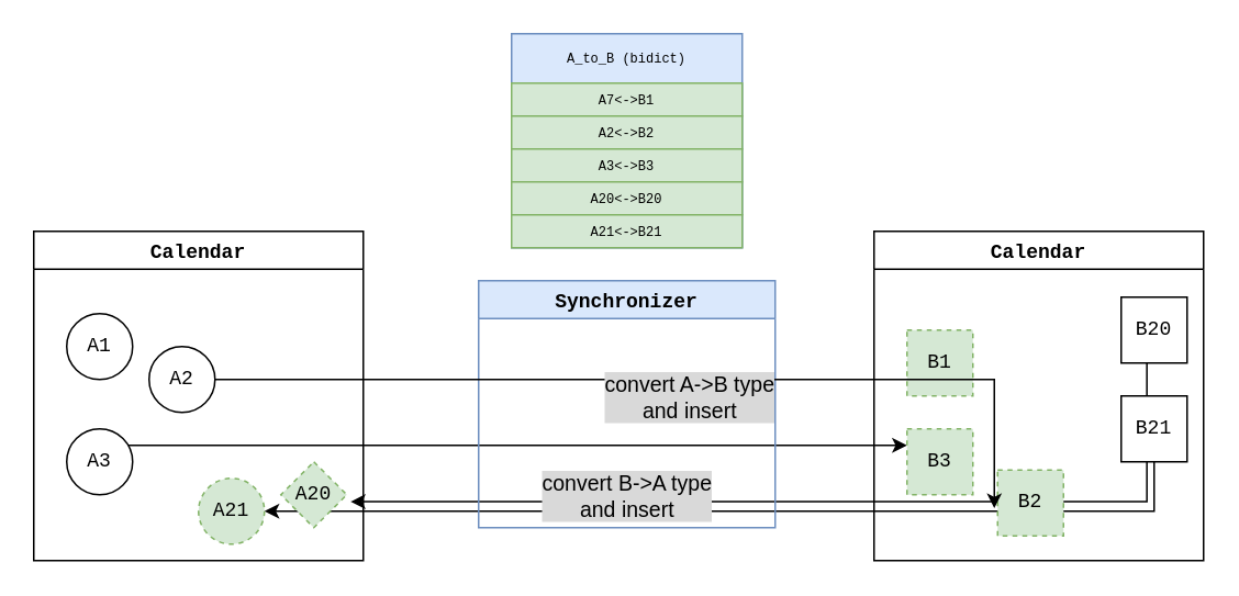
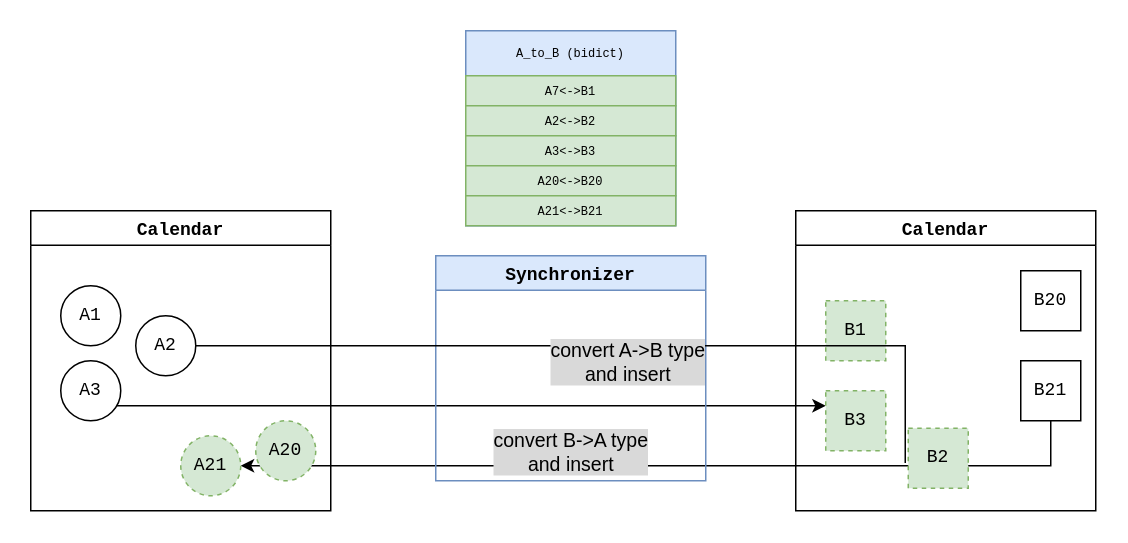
  <mxCell id="0" />
  <mxCell id="1" parent="0" />
- <mxCell id="2" style="edgeStyle=orthogonalEdgeStyle;rounded=0;orthogonalLoop=1;jettySize=auto;html=1;fontSize=13;exitX=0.39;exitY=0.974;exitDx=0;exitDy=0;exitPerimeter=0;entryX=1.057;entryY=0.605;entryDx=0;entryDy=0;entryPerimeter=0;" parent="1" source="12" target="9" edge="1"><mxGeometry relative="1" as="geometry"><Array as="points"><mxPoint x="696" y="304" /></Array></mxGeometry></mxCell>
  <mxCell id="3" style="edgeStyle=orthogonalEdgeStyle;rounded=0;orthogonalLoop=1;jettySize=auto;html=1;fontSize=13;" parent="1" source="13" target="10" edge="1"><mxGeometry relative="1" as="geometry"><Array as="points"><mxPoint x="700" y="310" /></Array></mxGeometry></mxCell>
  <mxCell id="4" style="edgeStyle=orthogonalEdgeStyle;rounded=0;orthogonalLoop=1;jettySize=auto;html=1;fontSize=8;" parent="1" source="7" edge="1"><mxGeometry relative="1" as="geometry"><mxPoint x="550" y="270" as="targetPoint" /><Array as="points"><mxPoint x="460" y="270" /><mxPoint x="460" y="270" /></Array></mxGeometry></mxCell>
  <mxCell id="5" value="Calendar" style="swimlane;fontFamily=Courier New;" parent="1" vertex="1"><mxGeometry x="20" y="140" width="200" height="200" as="geometry" /></mxCell>
  <mxCell id="6" value="A1" style="ellipse;whiteSpace=wrap;html=1;aspect=fixed;fontFamily=Courier New;" parent="5" vertex="1"><mxGeometry x="20" y="50" width="40" height="40" as="geometry" /></mxCell>
- <mxCell id="7" value="A3" style="ellipse;whiteSpace=wrap;html=1;aspect=fixed;fontFamily=Courier New;" parent="5" vertex="1"><mxGeometry x="20" y="120" width="40" height="40" as="geometry" /></mxCell>
+ <mxCell id="7" value="A3" style="ellipse;whiteSpace=wrap;html=1;aspect=fixed;fontFamily=Courier New;" parent="5" vertex="1"><mxGeometry x="20" y="100" width="40" height="40" as="geometry" /></mxCell>
  <mxCell id="8" value="A2" style="ellipse;whiteSpace=wrap;html=1;aspect=fixed;fontFamily=Courier New;" parent="5" vertex="1"><mxGeometry x="70" y="70" width="40" height="40" as="geometry" /></mxCell>
- <mxCell id="9" value="A20" style="rhombus;whiteSpace=wrap;html=1;aspect=fixed;fontFamily=Courier New;fillColor=#d5e8d4;strokeColor=#82b366;dashed=1;" parent="5" vertex="1"><mxGeometry x="150" y="140" width="40" height="40" as="geometry" /></mxCell>
+ <mxCell id="9" value="A20" style="ellipse;whiteSpace=wrap;html=1;aspect=fixed;fontFamily=Courier New;fillColor=#d5e8d4;strokeColor=#82b366;dashed=1;" parent="5" vertex="1"><mxGeometry x="150" y="140" width="40" height="40" as="geometry" /></mxCell>
  <mxCell id="10" value="A21" style="ellipse;whiteSpace=wrap;html=1;aspect=fixed;fontFamily=Courier New;fillColor=#d5e8d4;strokeColor=#82b366;dashed=1;" parent="5" vertex="1"><mxGeometry x="100" y="150" width="40" height="40" as="geometry" /></mxCell>
  <mxCell id="11" value="Calendar" style="swimlane;fontFamily=Courier New;" parent="1" vertex="1"><mxGeometry x="530" y="140" width="200" height="200" as="geometry" /></mxCell>
  <mxCell id="12" value="B20" style="rectangle;whiteSpace=wrap;html=1;aspect=fixed;fontFamily=Courier New;" parent="11" vertex="1"><mxGeometry x="150" y="40" width="40" height="40" as="geometry" /></mxCell>
  <mxCell id="13" value="B21" style="rectangle;whiteSpace=wrap;html=1;aspect=fixed;fontFamily=Courier New;" parent="11" vertex="1"><mxGeometry x="150" y="100" width="40" height="40" as="geometry" /></mxCell>
  <mxCell id="14" value="B1" style="rectangle;whiteSpace=wrap;html=1;aspect=fixed;fontFamily=Courier New;dashed=1;fillColor=#d5e8d4;strokeColor=#82b366;" parent="11" vertex="1"><mxGeometry x="20" y="60" width="40" height="40" as="geometry" /></mxCell>
  <mxCell id="15" value="B2" style="rectangle;whiteSpace=wrap;html=1;aspect=fixed;fontFamily=Courier New;dashed=1;fillColor=#d5e8d4;strokeColor=#82b366;" parent="11" vertex="1"><mxGeometry x="75" y="145" width="40" height="40" as="geometry" /></mxCell>
  <mxCell id="16" value="B3" style="rectangle;whiteSpace=wrap;html=1;aspect=fixed;fontFamily=Courier New;dashed=1;fillColor=#d5e8d4;strokeColor=#82b366;" parent="11" vertex="1"><mxGeometry x="20" y="120" width="40" height="40" as="geometry" /></mxCell>
  <mxCell id="17" value="Synchronizer" style="swimlane;fontFamily=Courier New;fillColor=#dae8fc;strokeColor=#6c8ebf;" parent="1" vertex="1"><mxGeometry x="290" y="170" width="180" height="150" as="geometry" /></mxCell>
  <mxCell id="18" value="&lt;font style=&quot;font-size: 13px&quot;&gt;convert B-&amp;gt;A type&lt;br&gt;and insert&lt;/font&gt;" style="edgeLabel;html=1;align=center;verticalAlign=middle;resizable=0;points=[];fontSize=13;labelBackgroundColor=#D9D9D9;" parent="17" vertex="1" connectable="0"><mxGeometry x="89.995" y="130" as="geometry" /></mxCell>
  <mxCell id="19" value="A_to_B (bidict)" style="swimlane;fontStyle=0;childLayout=stackLayout;horizontal=1;startSize=30;horizontalStack=0;resizeParent=1;resizeParentMax=0;resizeLast=0;collapsible=1;marginBottom=0;fontFamily=Courier New;fillColor=#dae8fc;strokeColor=#6c8ebf;fontSize=8;" parent="1" vertex="1"><mxGeometry x="310" y="20" width="140" height="130" as="geometry" /></mxCell>
  <mxCell id="20" value="A7&amp;lt;-&amp;gt;B1" style="rounded=0;whiteSpace=wrap;html=1;fontFamily=Courier New;fontSize=8;fillColor=#d5e8d4;strokeColor=#82b366;" parent="19" vertex="1"><mxGeometry y="30" width="140" height="20" as="geometry" /></mxCell>
  <mxCell id="21" value="A2&amp;lt;-&amp;gt;B2" style="rounded=0;whiteSpace=wrap;html=1;fontFamily=Courier New;fontSize=8;fillColor=#d5e8d4;strokeColor=#82b366;" parent="19" vertex="1"><mxGeometry y="50" width="140" height="20" as="geometry" /></mxCell>
  <mxCell id="22" value="A3&amp;lt;-&amp;gt;B3" style="rounded=0;whiteSpace=wrap;html=1;fontFamily=Courier New;fontSize=8;fillColor=#d5e8d4;strokeColor=#82b366;" parent="19" vertex="1"><mxGeometry y="70" width="140" height="20" as="geometry" /></mxCell>
  <mxCell id="23" value="A20&amp;lt;-&amp;gt;B20" style="rounded=0;whiteSpace=wrap;html=1;fontFamily=Courier New;fontSize=8;fillColor=#d5e8d4;strokeColor=#82b366;" parent="19" vertex="1"><mxGeometry y="90" width="140" height="20" as="geometry" /></mxCell>
  <mxCell id="24" value="A21&amp;lt;-&amp;gt;B21" style="rounded=0;whiteSpace=wrap;html=1;fontFamily=Courier New;fontSize=8;fillColor=#d5e8d4;strokeColor=#82b366;" parent="19" vertex="1"><mxGeometry y="110" width="140" height="20" as="geometry" /></mxCell>
- <mxCell id="25" style="edgeStyle=orthogonalEdgeStyle;rounded=0;orthogonalLoop=1;jettySize=auto;html=1;entryX=-0.05;entryY=0.581;entryDx=0;entryDy=0;entryPerimeter=0;fontSize=8;" parent="1" source="8" target="15" edge="1"><mxGeometry relative="1" as="geometry" /></mxCell>
+ <mxCell id="25" style="edgeStyle=orthogonalEdgeStyle;rounded=0;orthogonalLoop=1;jettySize=auto;html=1;entryX=-0.05;entryY=0.581;entryDx=0;entryDy=0;entryPerimeter=0;fontSize=8;endArrow=none;" parent="1" source="8" target="15" edge="1"><mxGeometry relative="1" as="geometry" /></mxCell>
  <mxCell id="26" value="&lt;font style=&quot;font-size: 13px&quot;&gt;convert A-&amp;gt;B type&lt;br&gt;and insert&lt;/font&gt;" style="edgeLabel;html=1;align=center;verticalAlign=middle;resizable=0;points=[];fontSize=13;labelBackgroundColor=#D9D9D9;" parent="25" vertex="1" connectable="0"><mxGeometry x="-0.112" y="-5" relative="1" as="geometry"><mxPoint x="42" y="5" as="offset" /></mxGeometry></mxCell>
